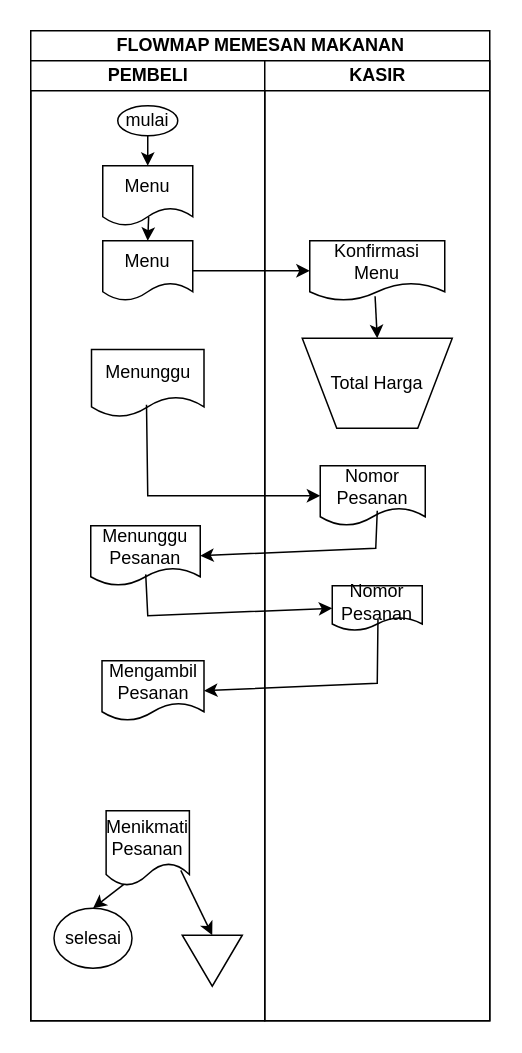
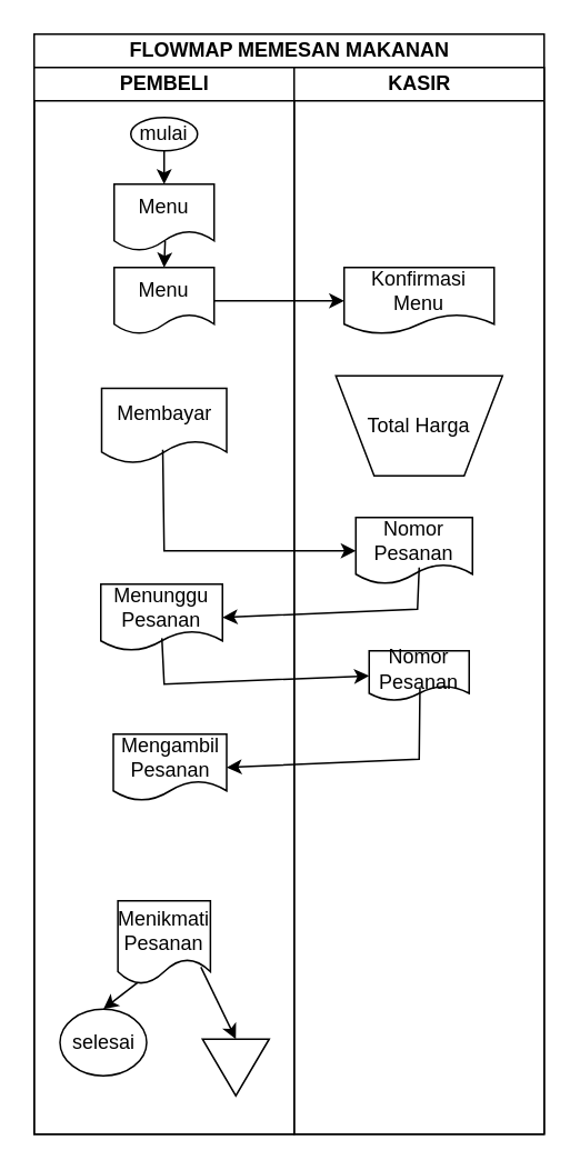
  <mxCell id="0" />
  <mxCell id="1" parent="0" />
  <mxCell id="2" value="FLOWMAP MEMESAN MAKANAN" style="swimlane;childLayout=stackLayout;resizeParent=1;resizeParentMax=0;startSize=20;html=1;" vertex="1" parent="1"><mxGeometry x="20" y="20" width="306" height="660" as="geometry" /></mxCell>
  <mxCell id="3" value="PEMBELI" style="swimlane;startSize=20;html=1;" vertex="1" parent="2"><mxGeometry y="20" width="156" height="640" as="geometry" /></mxCell>
  <mxCell id="4" value="mulai" style="ellipse;whiteSpace=wrap;html=1;" vertex="1" parent="3"><mxGeometry x="58" y="30" width="40" height="20" as="geometry" /></mxCell>
  <mxCell id="5" value="" style="endArrow=classic;html=1;rounded=0;exitX=0.5;exitY=1;exitDx=0;exitDy=0;entryX=0.5;entryY=0;entryDx=0;entryDy=0;" edge="1" parent="3" source="4" target="11"><mxGeometry width="50" height="50" relative="1" as="geometry"><mxPoint x="-130" y="70" as="sourcePoint" /><mxPoint x="78.0" y="70" as="targetPoint" /></mxGeometry></mxCell>
  <mxCell id="6" value="" style="endArrow=classic;html=1;rounded=0;exitX=0.51;exitY=0.852;exitDx=0;exitDy=0;entryX=0.5;entryY=0;entryDx=0;entryDy=0;exitPerimeter=0;" edge="1" parent="3" source="11" target="12"><mxGeometry width="50" height="50" relative="1" as="geometry"><mxPoint x="78.0" y="100" as="sourcePoint" /><mxPoint x="78" y="120" as="targetPoint" /></mxGeometry></mxCell>
  <mxCell id="7" value="selesai" style="ellipse;whiteSpace=wrap;html=1;" vertex="1" parent="3"><mxGeometry x="15.5" y="565" width="52" height="40" as="geometry" /></mxCell>
  <mxCell id="8" value="" style="triangle;whiteSpace=wrap;html=1;rotation=90;" vertex="1" parent="3"><mxGeometry x="104" y="580" width="34" height="40" as="geometry" /></mxCell>
  <mxCell id="9" value="" style="endArrow=classic;html=1;rounded=0;exitX=0.228;exitY=0.968;exitDx=0;exitDy=0;entryX=0.5;entryY=0;entryDx=0;entryDy=0;exitPerimeter=0;" edge="1" parent="3" source="16" target="7"><mxGeometry width="50" height="50" relative="1" as="geometry"><mxPoint x="48" y="560" as="sourcePoint" /><mxPoint x="-40" y="520" as="targetPoint" /></mxGeometry></mxCell>
  <mxCell id="10" value="" style="endArrow=classic;html=1;rounded=0;exitX=0.897;exitY=0.796;exitDx=0;exitDy=0;entryX=0;entryY=0.5;entryDx=0;entryDy=0;exitPerimeter=0;" edge="1" parent="3" source="16" target="8"><mxGeometry width="50" height="50" relative="1" as="geometry"><mxPoint x="108" y="560" as="sourcePoint" /><mxPoint x="-50" y="560" as="targetPoint" /></mxGeometry></mxCell>
  <mxCell id="11" value="Menu" style="shape=document;whiteSpace=wrap;html=1;boundedLbl=1;" vertex="1" parent="3"><mxGeometry x="48" y="70" width="60" height="40" as="geometry" /></mxCell>
  <mxCell id="12" value="Menu" style="shape=document;whiteSpace=wrap;html=1;boundedLbl=1;" vertex="1" parent="3"><mxGeometry x="48" y="120" width="60" height="40" as="geometry" /></mxCell>
- <mxCell id="13" value="Menunggu" style="shape=document;whiteSpace=wrap;html=1;boundedLbl=1;" vertex="1" parent="3"><mxGeometry x="40.5" y="192.5" width="75" height="45" as="geometry" /></mxCell>
+ <mxCell id="13" value="Membayar" style="shape=document;whiteSpace=wrap;html=1;boundedLbl=1;" vertex="1" parent="3"><mxGeometry x="40.5" y="192.5" width="75" height="45" as="geometry" /></mxCell>
  <mxCell id="14" value="Menunggu Pesanan" style="shape=document;whiteSpace=wrap;html=1;boundedLbl=1;" vertex="1" parent="3"><mxGeometry x="40" y="310" width="73" height="40" as="geometry" /></mxCell>
  <mxCell id="15" value="Mengambil Pesanan" style="shape=document;whiteSpace=wrap;html=1;boundedLbl=1;" vertex="1" parent="3"><mxGeometry x="47.5" y="400" width="68" height="40" as="geometry" /></mxCell>
  <mxCell id="16" value="Menikmati Pesanan" style="shape=document;whiteSpace=wrap;html=1;boundedLbl=1;" vertex="1" parent="3"><mxGeometry x="50.25" y="500" width="55.5" height="50" as="geometry" /></mxCell>
  <mxCell id="17" value="KASIR" style="swimlane;startSize=20;html=1;" vertex="1" parent="2"><mxGeometry x="156" y="20" width="150" height="640" as="geometry" /></mxCell>
  <mxCell id="18" value="Konfirmasi Menu" style="shape=document;whiteSpace=wrap;html=1;boundedLbl=1;" vertex="1" parent="17"><mxGeometry x="30" y="120" width="90" height="40" as="geometry" /></mxCell>
  <mxCell id="19" value="Total Harga" style="verticalLabelPosition=middle;verticalAlign=middle;html=1;shape=trapezoid;perimeter=trapezoidPerimeter;whiteSpace=wrap;size=0.23;arcSize=10;flipV=1;labelPosition=center;align=center;" vertex="1" parent="17"><mxGeometry x="25" y="185" width="100" height="60" as="geometry" /></mxCell>
- <mxCell id="20" value="" style="endArrow=classic;html=1;rounded=0;exitX=0.484;exitY=0.924;exitDx=0;exitDy=0;exitPerimeter=0;entryX=0.5;entryY=0;entryDx=0;entryDy=0;" edge="1" parent="17" source="18" target="19"><mxGeometry width="50" height="50" relative="1" as="geometry"><mxPoint x="254" y="200" as="sourcePoint" /><mxPoint x="304" y="150" as="targetPoint" /></mxGeometry></mxCell>
  <mxCell id="21" value="Nomor Pesanan" style="shape=document;whiteSpace=wrap;html=1;boundedLbl=1;" vertex="1" parent="17"><mxGeometry x="37" y="270" width="70" height="40" as="geometry" /></mxCell>
  <mxCell id="22" value="Nomor Pesanan" style="shape=document;whiteSpace=wrap;html=1;boundedLbl=1;" vertex="1" parent="17"><mxGeometry x="45" y="350" width="60" height="30" as="geometry" /></mxCell>
  <mxCell id="23" value="" style="endArrow=classic;html=1;rounded=0;entryX=0;entryY=0.5;entryDx=0;entryDy=0;exitX=0.489;exitY=0.819;exitDx=0;exitDy=0;exitPerimeter=0;" edge="1" parent="2" source="13" target="21"><mxGeometry width="50" height="50" relative="1" as="geometry"><mxPoint x="78" y="260" as="sourcePoint" /><mxPoint x="178.5" y="310" as="targetPoint" /><Array as="points"><mxPoint x="78" y="310" /></Array></mxGeometry></mxCell>
  <mxCell id="24" value="" style="endArrow=classic;html=1;rounded=0;exitX=0.543;exitY=0.75;exitDx=0;exitDy=0;entryX=1;entryY=0.5;entryDx=0;entryDy=0;exitPerimeter=0;" edge="1" parent="2" source="21" target="14"><mxGeometry width="50" height="50" relative="1" as="geometry"><mxPoint x="231" y="330" as="sourcePoint" /><mxPoint x="134.75" y="350" as="targetPoint" /><Array as="points"><mxPoint x="230" y="345" /></Array></mxGeometry></mxCell>
  <mxCell id="25" value="" style="endArrow=classic;html=1;rounded=0;exitX=0.502;exitY=0.811;exitDx=0;exitDy=0;entryX=0;entryY=0.5;entryDx=0;entryDy=0;exitPerimeter=0;" edge="1" parent="2" source="14" target="22"><mxGeometry width="50" height="50" relative="1" as="geometry"><mxPoint x="78" y="370" as="sourcePoint" /><mxPoint x="186" y="390" as="targetPoint" /><Array as="points"><mxPoint x="78" y="390" /></Array></mxGeometry></mxCell>
  <mxCell id="26" value="" style="endArrow=classic;html=1;rounded=0;exitX=0.508;exitY=0.74;exitDx=0;exitDy=0;entryX=1;entryY=0.5;entryDx=0;entryDy=0;exitPerimeter=0;" edge="1" parent="2" source="22" target="15"><mxGeometry width="50" height="50" relative="1" as="geometry"><mxPoint x="234.75" y="410" as="sourcePoint" /><mxPoint x="138" y="440" as="targetPoint" /><Array as="points"><mxPoint x="231" y="435" /></Array></mxGeometry></mxCell>
  <mxCell id="27" style="edgeStyle=orthogonalEdgeStyle;rounded=0;orthogonalLoop=1;jettySize=auto;html=1;entryX=0;entryY=0.5;entryDx=0;entryDy=0;" edge="1" parent="2" source="12" target="18"><mxGeometry relative="1" as="geometry" /></mxCell>
